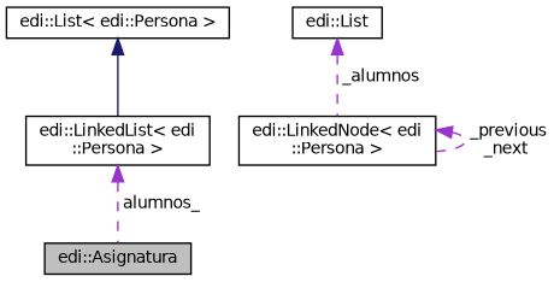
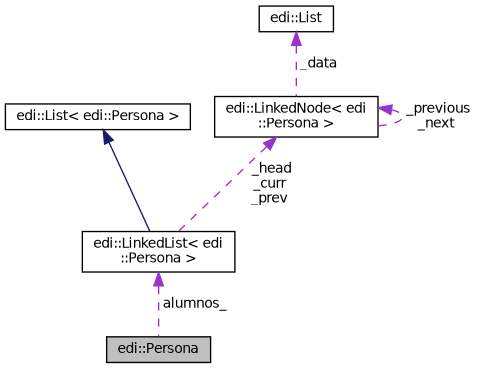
  digraph {
    node [color=black fillcolor=white fontname=Helvetica fontsize=10 shape=record style=filled]
    edge [color=darkorchid3 dir=back fontname=Helvetica fontsize=10 labelfontname=Helvetica labelfontsize=10 style=dashed]
-   n1 [fillcolor=grey75 fontcolor=black height=0.2 label="edi::Asignatura" width=0.4]
+   n1 [fillcolor=grey75 fontcolor=black height=0.2 label="edi::Persona" width=0.4]
    n2 [height=0.2 label="edi::LinkedList\< edi\l::Persona \>" width=0.4]
    n3 [height=0.2 label="edi::List\< edi::Persona \>" width=0.4]
    n4 [height=0.2 label="edi::LinkedNode\< edi\l::Persona \>" width=0.4]
    n5 [height=0.2 label="edi::List" width=0.4]
    n2 -> n1 [label=" alumnos_"]
    n3 -> n2 [color=midnightblue style=solid]
+   n4 -> n2 [label=" _head\n_curr\n_prev"]
    n4 -> n4 [label=" _previous\n_next"]
-   n5 -> n4 [label=" _alumnos"]
+   n5 -> n4 [label=" _data"]
  }
